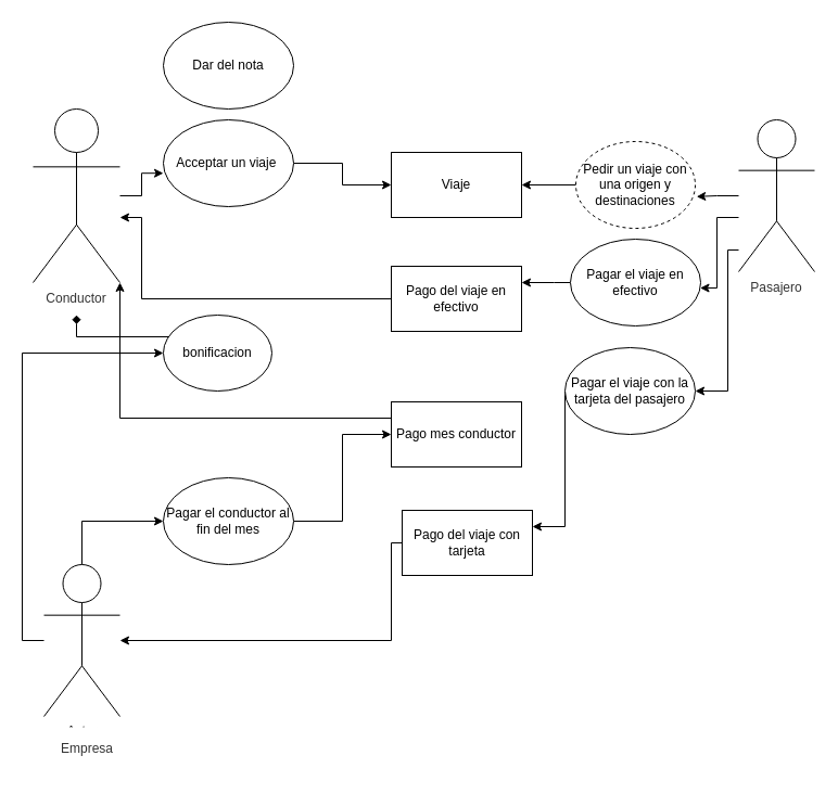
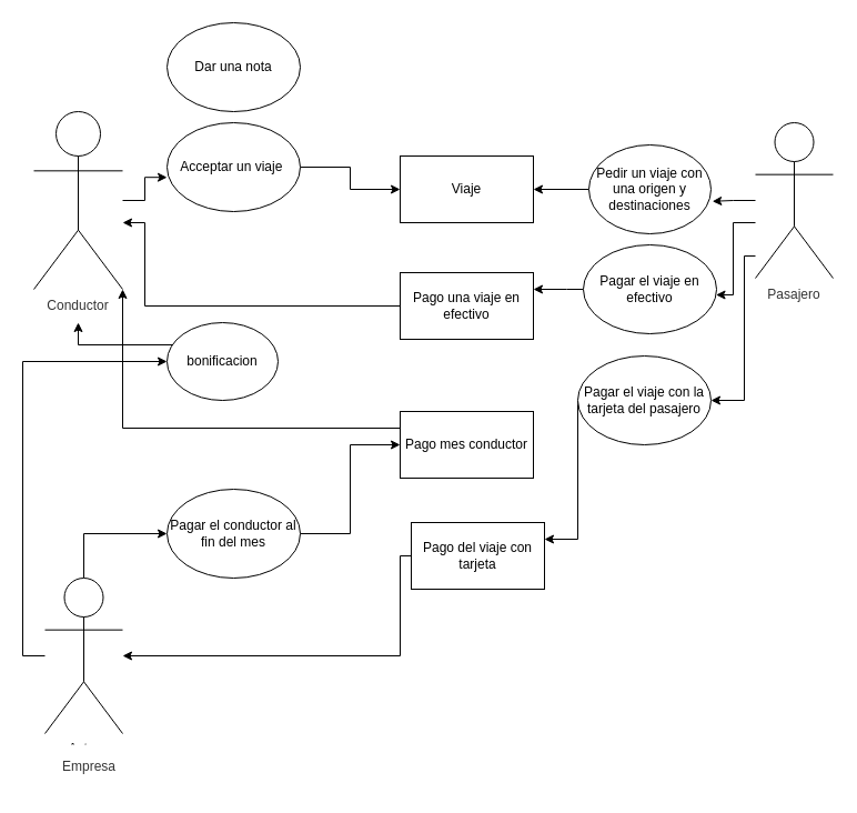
  <mxCell id="0" />
  <mxCell id="1" parent="0" />
  <mxCell id="2" style="edgeStyle=orthogonalEdgeStyle;rounded=0;orthogonalLoop=1;jettySize=auto;html=1;entryX=0;entryY=0.615;entryDx=0;entryDy=0;entryPerimeter=0;" edge="1" parent="1" source="3" target="18"><mxGeometry relative="1" as="geometry" /></mxCell>
  <mxCell id="3" value="Actor" style="shape=umlActor;verticalLabelPosition=bottom;verticalAlign=top;html=1;outlineConnect=0;" vertex="1" parent="1"><mxGeometry x="30" y="100" width="80" height="160" as="geometry" /></mxCell>
  <mxCell id="4" style="edgeStyle=orthogonalEdgeStyle;rounded=0;orthogonalLoop=1;jettySize=auto;html=1;entryX=1.011;entryY=0.635;entryDx=0;entryDy=0;entryPerimeter=0;" edge="1" parent="1" source="7" target="15"><mxGeometry relative="1" as="geometry" /></mxCell>
  <mxCell id="5" style="edgeStyle=orthogonalEdgeStyle;rounded=0;orthogonalLoop=1;jettySize=auto;html=1;" edge="1" parent="1" source="7" target="20"><mxGeometry relative="1" as="geometry"><Array as="points"><mxPoint x="660" y="200" /><mxPoint x="660" y="265" /></Array></mxGeometry></mxCell>
  <mxCell id="6" style="edgeStyle=orthogonalEdgeStyle;rounded=0;orthogonalLoop=1;jettySize=auto;html=1;entryX=1;entryY=0.5;entryDx=0;entryDy=0;" edge="1" parent="1" source="7" target="24"><mxGeometry relative="1" as="geometry"><Array as="points"><mxPoint x="670" y="230" /><mxPoint x="670" y="360" /></Array></mxGeometry></mxCell>
  <mxCell id="7" value="Actor" style="shape=umlActor;verticalLabelPosition=bottom;verticalAlign=top;html=1;outlineConnect=0;" vertex="1" parent="1"><mxGeometry x="680" y="110" width="70" height="140" as="geometry" /></mxCell>
  <mxCell id="8" style="edgeStyle=orthogonalEdgeStyle;rounded=0;orthogonalLoop=1;jettySize=auto;html=1;exitX=0.5;exitY=0;exitDx=0;exitDy=0;exitPerimeter=0;entryX=0;entryY=0.5;entryDx=0;entryDy=0;" edge="1" parent="1" source="10" target="30"><mxGeometry relative="1" as="geometry" /></mxCell>
  <mxCell id="9" style="edgeStyle=orthogonalEdgeStyle;rounded=0;orthogonalLoop=1;jettySize=auto;html=1;" edge="1" parent="1" source="10" target="29"><mxGeometry relative="1" as="geometry"><mxPoint x="10" y="320" as="targetPoint" /><Array as="points"><mxPoint x="20" y="590" /><mxPoint x="20" y="325" /></Array></mxGeometry></mxCell>
  <mxCell id="10" value="Actor" style="shape=umlActor;verticalLabelPosition=bottom;verticalAlign=top;html=1;outlineConnect=0;" vertex="1" parent="1"><mxGeometry x="40" y="520" width="70" height="140" as="geometry" /></mxCell>
  <mxCell id="11" value="Conductor" style="text;html=1;align=center;verticalAlign=middle;whiteSpace=wrap;rounded=0;fillColor=#FFFFFF;fontColor=#333333;strokeColor=none;" vertex="1" parent="1"><mxGeometry x="40" y="260" width="60" height="30" as="geometry" /></mxCell>
  <mxCell id="12" value="Pasajero" style="text;html=1;align=center;verticalAlign=middle;whiteSpace=wrap;rounded=0;fillColor=#FFFFFF;fontColor=#333333;strokeColor=none;" vertex="1" parent="1"><mxGeometry x="685" y="250" width="60" height="30" as="geometry" /></mxCell>
  <mxCell id="13" value="Empresa" style="text;html=1;align=center;verticalAlign=middle;whiteSpace=wrap;rounded=0;fillColor=#FFFFFF;fontColor=#333333;strokeColor=none;" vertex="1" parent="1"><mxGeometry x="50" y="670" width="60" height="40" as="geometry" /></mxCell>
  <mxCell id="14" style="edgeStyle=orthogonalEdgeStyle;rounded=0;orthogonalLoop=1;jettySize=auto;html=1;exitX=0;exitY=0.5;exitDx=0;exitDy=0;entryX=1;entryY=0.5;entryDx=0;entryDy=0;" edge="1" parent="1" source="15" target="16"><mxGeometry relative="1" as="geometry" /></mxCell>
- <mxCell id="15" value="Pedir un viaje con una origen y destinaciones" style="ellipse;whiteSpace=wrap;html=1;fillColor=#FFFFFF;dashed=1;" vertex="1" parent="1"><mxGeometry x="530" y="130" width="110" height="80" as="geometry" /></mxCell>
+ <mxCell id="15" value="Pedir un viaje con una origen y destinaciones" style="ellipse;whiteSpace=wrap;html=1;fillColor=#FFFFFF;" vertex="1" parent="1"><mxGeometry x="530" y="130" width="110" height="80" as="geometry" /></mxCell>
  <mxCell id="16" value="Viaje" style="rounded=0;whiteSpace=wrap;html=1;fillColor=#FFFFFF;" vertex="1" parent="1"><mxGeometry x="360" y="140" width="120" height="60" as="geometry" /></mxCell>
  <mxCell id="17" style="edgeStyle=orthogonalEdgeStyle;rounded=0;orthogonalLoop=1;jettySize=auto;html=1;entryX=0;entryY=0.5;entryDx=0;entryDy=0;" edge="1" parent="1" source="18" target="16"><mxGeometry relative="1" as="geometry" /></mxCell>
  <mxCell id="18" value="Acceptar un viaje&amp;nbsp;" style="ellipse;whiteSpace=wrap;html=1;fillColor=#FFFFFF;" vertex="1" parent="1"><mxGeometry x="150" y="110" width="120" height="80" as="geometry" /></mxCell>
  <mxCell id="19" style="edgeStyle=orthogonalEdgeStyle;rounded=0;orthogonalLoop=1;jettySize=auto;html=1;entryX=1;entryY=0.25;entryDx=0;entryDy=0;" edge="1" parent="1" source="20" target="22"><mxGeometry relative="1" as="geometry"><Array as="points"><mxPoint x="510" y="260" /><mxPoint x="510" y="260" /></Array></mxGeometry></mxCell>
  <mxCell id="20" value="Pagar el viaje en efectivo" style="ellipse;whiteSpace=wrap;html=1;fillColor=#FFFFFF;" vertex="1" parent="1"><mxGeometry x="525" y="220" width="120" height="80" as="geometry" /></mxCell>
  <mxCell id="21" style="edgeStyle=orthogonalEdgeStyle;rounded=0;orthogonalLoop=1;jettySize=auto;html=1;exitX=0;exitY=0.5;exitDx=0;exitDy=0;" edge="1" parent="1" source="22" target="3"><mxGeometry relative="1" as="geometry"><Array as="points"><mxPoint x="130" y="275" /><mxPoint x="130" y="200" /></Array></mxGeometry></mxCell>
- <mxCell id="22" value="Pago del viaje en efectivo" style="rounded=0;whiteSpace=wrap;html=1;fillColor=#FFFFFF;" vertex="1" parent="1"><mxGeometry x="360" y="245" width="120" height="60" as="geometry" /></mxCell>
+ <mxCell id="22" value="Pago una viaje en efectivo" style="rounded=0;whiteSpace=wrap;html=1;fillColor=#FFFFFF;" vertex="1" parent="1"><mxGeometry x="360" y="245" width="120" height="60" as="geometry" /></mxCell>
  <mxCell id="23" style="edgeStyle=orthogonalEdgeStyle;rounded=0;orthogonalLoop=1;jettySize=auto;html=1;entryX=1;entryY=0.25;entryDx=0;entryDy=0;" edge="1" parent="1" source="24" target="26"><mxGeometry relative="1" as="geometry"><Array as="points"><mxPoint x="520" y="485" /></Array></mxGeometry></mxCell>
  <mxCell id="24" value="Pagar el viaje con la tarjeta del pasajero" style="ellipse;whiteSpace=wrap;html=1;fillColor=#FFFFFF;" vertex="1" parent="1"><mxGeometry x="520" y="320" width="120" height="80" as="geometry" /></mxCell>
  <mxCell id="25" style="edgeStyle=orthogonalEdgeStyle;rounded=0;orthogonalLoop=1;jettySize=auto;html=1;exitX=0;exitY=0.5;exitDx=0;exitDy=0;" edge="1" parent="1" source="26" target="10"><mxGeometry relative="1" as="geometry"><Array as="points"><mxPoint x="360" y="590" /></Array></mxGeometry></mxCell>
  <mxCell id="26" value="Pago del viaje con tarjeta" style="rounded=0;whiteSpace=wrap;html=1;fillColor=#FFFFFF;" vertex="1" parent="1"><mxGeometry x="370" y="470" width="120" height="60" as="geometry" /></mxCell>
- <mxCell id="27" style="edgeStyle=orthogonalEdgeStyle;rounded=0;orthogonalLoop=1;jettySize=auto;html=1;entryX=0.5;entryY=1;entryDx=0;entryDy=0;endArrow=diamond;" edge="1" parent="1" source="29" target="11"><mxGeometry relative="1" as="geometry"><Array as="points"><mxPoint x="70" y="310" /></Array></mxGeometry></mxCell>
+ <mxCell id="27" style="edgeStyle=orthogonalEdgeStyle;rounded=0;orthogonalLoop=1;jettySize=auto;html=1;entryX=0.5;entryY=1;entryDx=0;entryDy=0;" edge="1" parent="1" source="29" target="11"><mxGeometry relative="1" as="geometry"><Array as="points"><mxPoint x="70" y="310" /></Array></mxGeometry></mxCell>
  <mxCell id="28" style="edgeStyle=orthogonalEdgeStyle;rounded=0;orthogonalLoop=1;jettySize=auto;html=1;entryX=0;entryY=0.5;entryDx=0;entryDy=0;" edge="1" parent="1" source="30" target="32"><mxGeometry relative="1" as="geometry" /></mxCell>
  <mxCell id="29" value="bonificacion" style="ellipse;whiteSpace=wrap;html=1;" vertex="1" parent="1"><mxGeometry x="150" y="290" width="100" height="70" as="geometry" /></mxCell>
  <mxCell id="30" value="Pagar el conductor al fin del mes" style="ellipse;whiteSpace=wrap;html=1;fillColor=#FFFFFF;" vertex="1" parent="1"><mxGeometry x="150" y="440" width="120" height="80" as="geometry" /></mxCell>
  <mxCell id="31" style="edgeStyle=orthogonalEdgeStyle;rounded=0;orthogonalLoop=1;jettySize=auto;html=1;exitX=0;exitY=0.25;exitDx=0;exitDy=0;entryX=1;entryY=1;entryDx=0;entryDy=0;entryPerimeter=0;" edge="1" parent="1" source="32" target="3"><mxGeometry relative="1" as="geometry" /></mxCell>
  <mxCell id="32" value="Pago mes conductor" style="rounded=0;whiteSpace=wrap;html=1;fillColor=#FFFFFF;" vertex="1" parent="1"><mxGeometry x="360" y="370" width="120" height="60" as="geometry" /></mxCell>
- <mxCell id="33" value="Dar del nota" style="ellipse;whiteSpace=wrap;html=1;fillColor=#FFFFFF;" vertex="1" parent="1"><mxGeometry x="150" y="20" width="120" height="80" as="geometry" /></mxCell>
+ <mxCell id="33" value="Dar una nota" style="ellipse;whiteSpace=wrap;html=1;fillColor=#FFFFFF;" vertex="1" parent="1"><mxGeometry x="150" y="20" width="120" height="80" as="geometry" /></mxCell>
